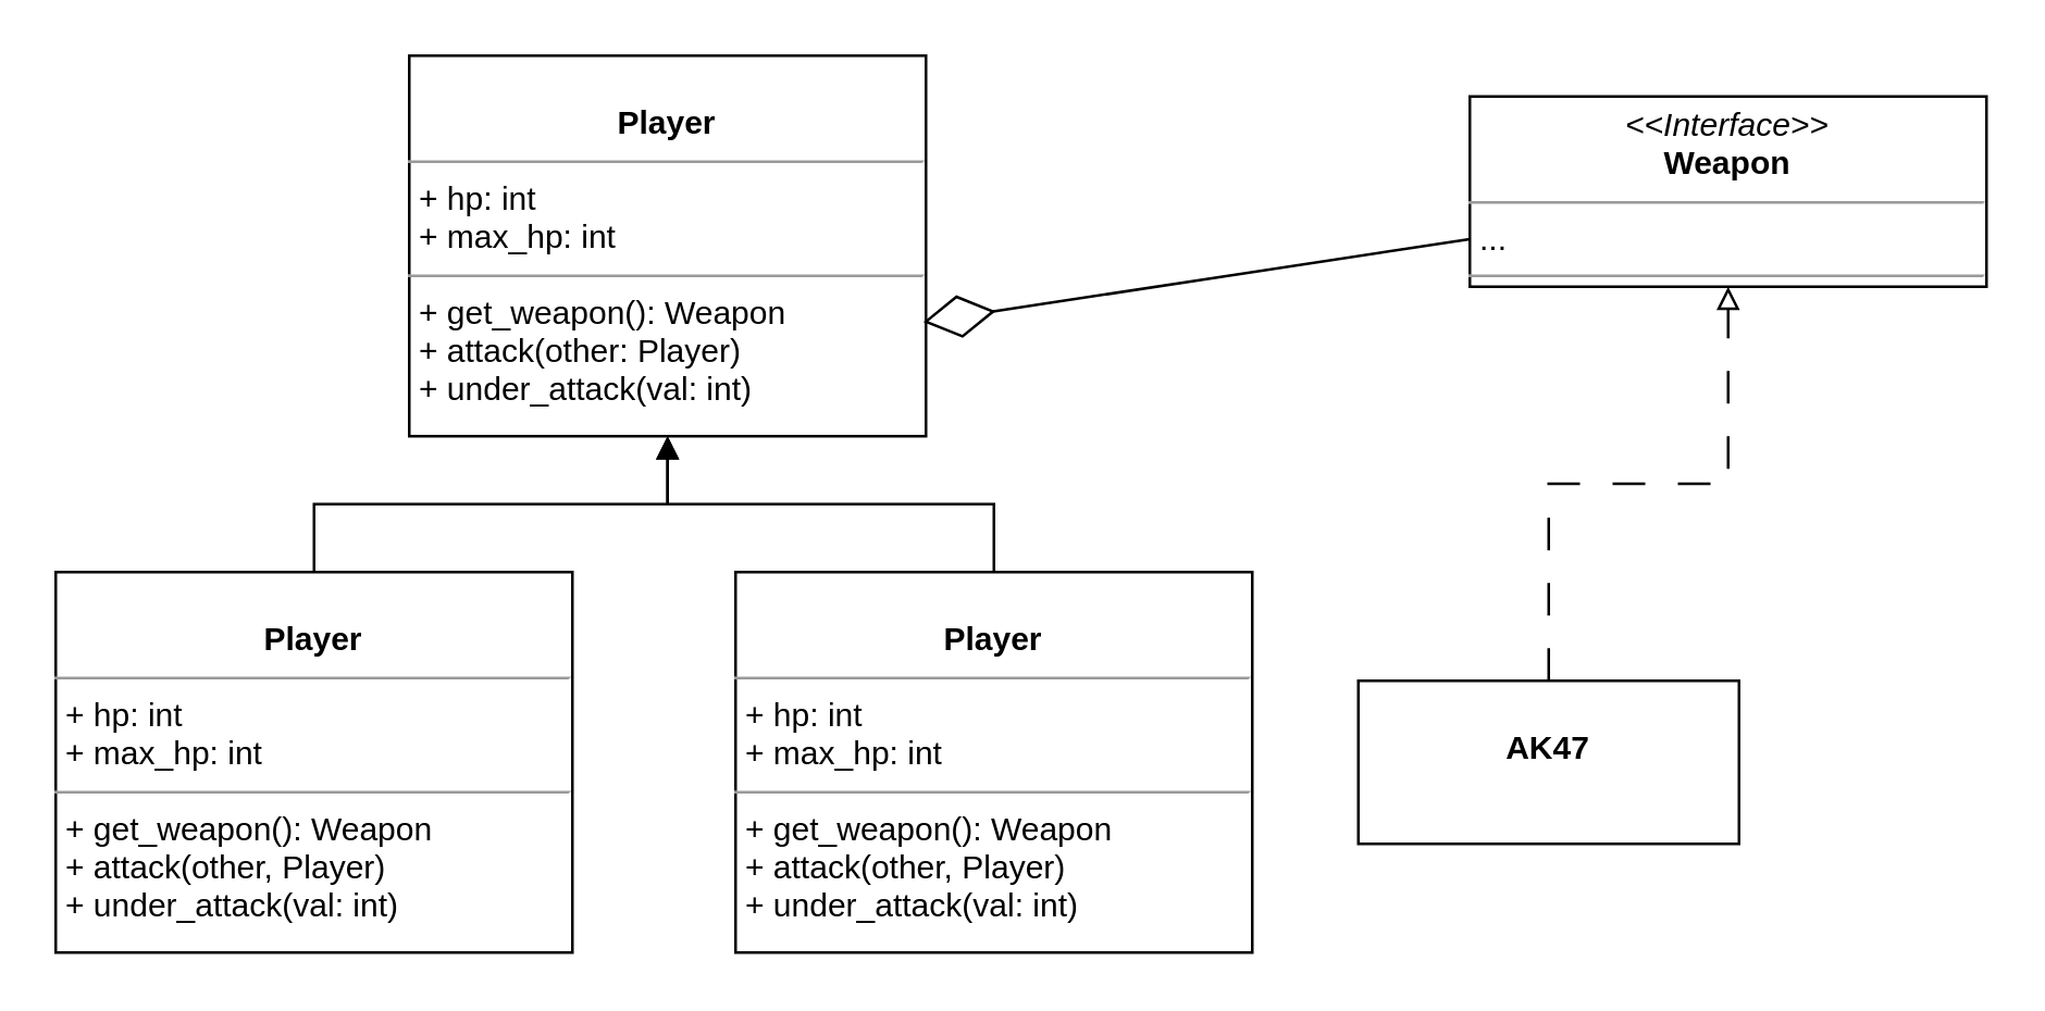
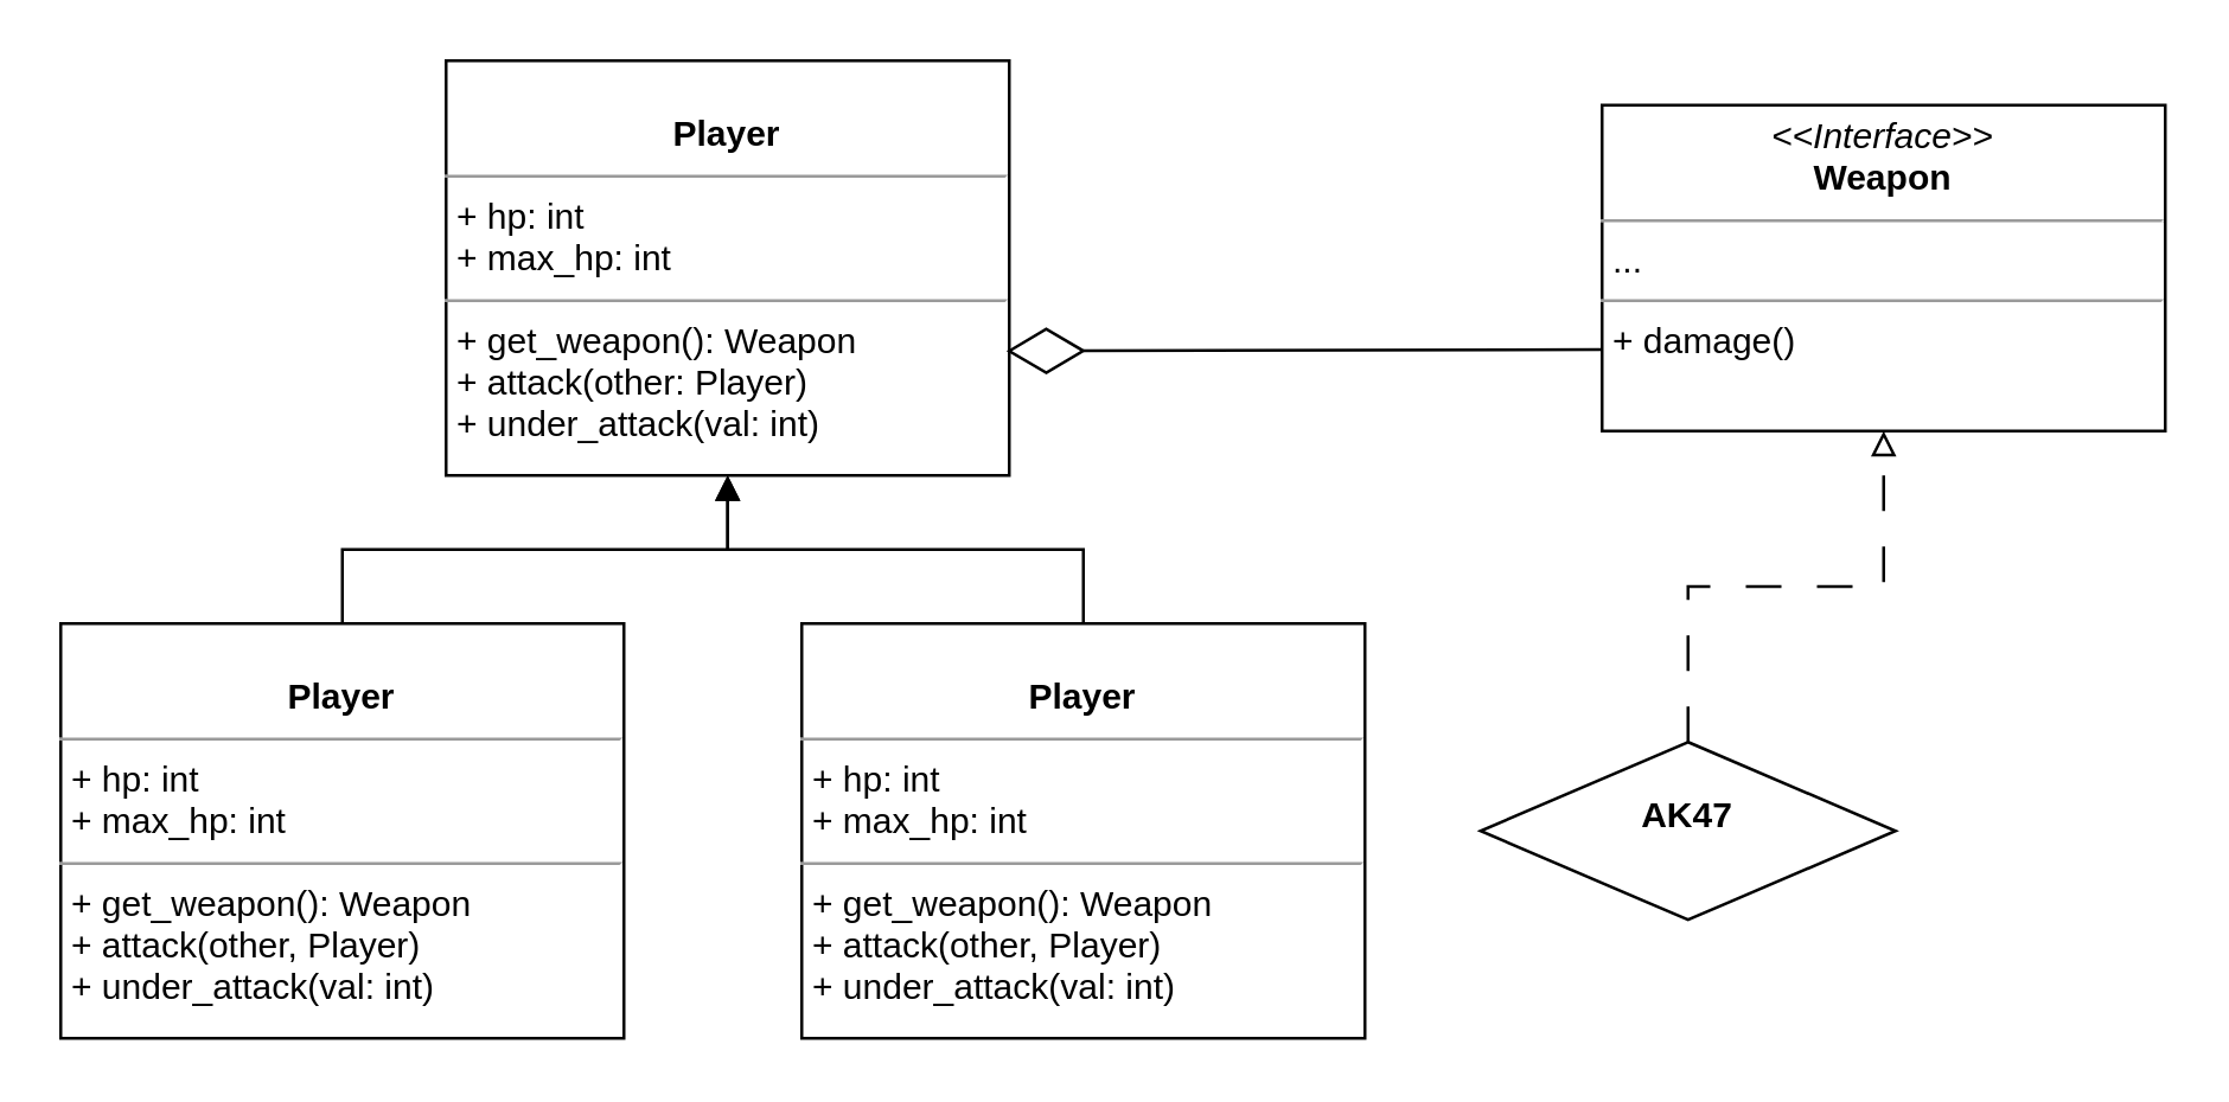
  <mxCell id="0" />
  <mxCell id="1" parent="0" />
  <mxCell id="2" value="&lt;p style=&quot;margin:0px;margin-top:4px;text-align:center;&quot;&gt;&lt;br&gt;&lt;b&gt;Player&lt;/b&gt;&lt;/p&gt;&lt;hr size=&quot;1&quot;&gt;&lt;p style=&quot;margin:0px;margin-left:4px;&quot;&gt;+ hp: int&lt;br&gt;+ max_hp: int&lt;/p&gt;&lt;hr size=&quot;1&quot;&gt;&lt;p style=&quot;margin:0px;margin-left:4px;&quot;&gt;+ get_weapon(): Weapon&lt;br&gt;+ attack(other: Player)&lt;/p&gt;&lt;p style=&quot;margin:0px;margin-left:4px;&quot;&gt;+ under_attack(val: int)&lt;/p&gt;" style="verticalAlign=top;align=left;overflow=fill;fontSize=12;fontFamily=Helvetica;html=1;whiteSpace=wrap;" vertex="1" parent="1"><mxGeometry x="150" y="20" width="190" height="140" as="geometry" /></mxCell>
  <mxCell id="3" style="edgeStyle=orthogonalEdgeStyle;rounded=0;orthogonalLoop=1;jettySize=auto;html=1;exitX=0.5;exitY=0;exitDx=0;exitDy=0;entryX=0.5;entryY=1;entryDx=0;entryDy=0;endArrow=block;endFill=1;" edge="1" parent="1" source="4" target="2"><mxGeometry relative="1" as="geometry" /></mxCell>
  <mxCell id="4" value="&lt;p style=&quot;margin:0px;margin-top:4px;text-align:center;&quot;&gt;&lt;br&gt;&lt;b&gt;Player&lt;/b&gt;&lt;/p&gt;&lt;hr size=&quot;1&quot;&gt;&lt;p style=&quot;margin:0px;margin-left:4px;&quot;&gt;+ hp: int&lt;br&gt;+ max_hp: int&lt;/p&gt;&lt;hr size=&quot;1&quot;&gt;&lt;p style=&quot;margin:0px;margin-left:4px;&quot;&gt;+ get_weapon(): Weapon&lt;br&gt;+ attack(other, Player)&lt;/p&gt;&lt;p style=&quot;margin:0px;margin-left:4px;&quot;&gt;+ under_attack(val: int)&lt;/p&gt;" style="verticalAlign=top;align=left;overflow=fill;fontSize=12;fontFamily=Helvetica;html=1;whiteSpace=wrap;" vertex="1" parent="1"><mxGeometry x="270" y="210" width="190" height="140" as="geometry" /></mxCell>
  <mxCell id="5" style="edgeStyle=orthogonalEdgeStyle;rounded=0;orthogonalLoop=1;jettySize=auto;html=1;exitX=0.5;exitY=0;exitDx=0;exitDy=0;entryX=0.5;entryY=1;entryDx=0;entryDy=0;endArrow=block;endFill=1;" edge="1" parent="1" source="6" target="2"><mxGeometry relative="1" as="geometry" /></mxCell>
  <mxCell id="6" value="&lt;p style=&quot;margin:0px;margin-top:4px;text-align:center;&quot;&gt;&lt;br&gt;&lt;b&gt;Player&lt;/b&gt;&lt;/p&gt;&lt;hr size=&quot;1&quot;&gt;&lt;p style=&quot;margin:0px;margin-left:4px;&quot;&gt;+ hp: int&lt;br&gt;+ max_hp: int&lt;/p&gt;&lt;hr size=&quot;1&quot;&gt;&lt;p style=&quot;margin:0px;margin-left:4px;&quot;&gt;+ get_weapon(): Weapon&lt;br&gt;+ attack(other, Player)&lt;/p&gt;&lt;p style=&quot;margin:0px;margin-left:4px;&quot;&gt;+ under_attack(val: int)&lt;/p&gt;" style="verticalAlign=top;align=left;overflow=fill;fontSize=12;fontFamily=Helvetica;html=1;whiteSpace=wrap;" vertex="1" parent="1"><mxGeometry x="20" y="210" width="190" height="140" as="geometry" /></mxCell>
- <mxCell id="7" value="&lt;p style=&quot;margin:0px;margin-top:4px;text-align:center;&quot;&gt;&lt;i&gt;&amp;lt;&amp;lt;Interface&amp;gt;&amp;gt;&lt;/i&gt;&lt;br&gt;&lt;b&gt;Weapon&lt;/b&gt;&lt;/p&gt;&lt;hr size=&quot;1&quot;&gt;&lt;p style=&quot;margin:0px;margin-left:4px;&quot;&gt;...&lt;/p&gt;&lt;hr size=&quot;1&quot;&gt;&lt;p style=&quot;margin:0px;margin-left:4px;&quot;&gt;+ damage()&lt;br&gt;&lt;/p&gt;" style="verticalAlign=top;align=left;overflow=fill;fontSize=12;fontFamily=Helvetica;html=1;whiteSpace=wrap;" vertex="1" parent="1"><mxGeometry x="540" y="35" width="190" height="70" as="geometry" /></mxCell>
+ <mxCell id="7" value="&lt;p style=&quot;margin:0px;margin-top:4px;text-align:center;&quot;&gt;&lt;i&gt;&amp;lt;&amp;lt;Interface&amp;gt;&amp;gt;&lt;/i&gt;&lt;br&gt;&lt;b&gt;Weapon&lt;/b&gt;&lt;/p&gt;&lt;hr size=&quot;1&quot;&gt;&lt;p style=&quot;margin:0px;margin-left:4px;&quot;&gt;...&lt;/p&gt;&lt;hr size=&quot;1&quot;&gt;&lt;p style=&quot;margin:0px;margin-left:4px;&quot;&gt;+ damage()&lt;br&gt;&lt;/p&gt;" style="verticalAlign=top;align=left;overflow=fill;fontSize=12;fontFamily=Helvetica;html=1;whiteSpace=wrap;" vertex="1" parent="1"><mxGeometry x="540" y="35" width="190" height="110" as="geometry" /></mxCell>
  <mxCell id="8" style="edgeStyle=orthogonalEdgeStyle;rounded=0;orthogonalLoop=1;jettySize=auto;html=1;exitX=0.5;exitY=0;exitDx=0;exitDy=0;entryX=0.5;entryY=1;entryDx=0;entryDy=0;dashed=1;endArrow=block;endFill=0;dashPattern=12 12;" edge="1" parent="1" source="9" target="7"><mxGeometry relative="1" as="geometry" /></mxCell>
- <mxCell id="9" value="&lt;p style=&quot;margin:0px;margin-top:4px;text-align:center;&quot;&gt;&lt;br&gt;&lt;b&gt;AK47&lt;/b&gt;&lt;/p&gt;" style="verticalAlign=top;align=left;overflow=fill;fontSize=12;fontFamily=Helvetica;html=1;whiteSpace=wrap;" vertex="1" parent="1"><mxGeometry x="499" y="250" width="140" height="60" as="geometry" /></mxCell>
+ <mxCell id="9" value="&lt;p style=&quot;margin:0px;margin-top:4px;text-align:center;&quot;&gt;&lt;br&gt;&lt;b&gt;AK47&lt;/b&gt;&lt;/p&gt;" style="rhombus;verticalAlign=top;align=left;overflow=fill;fontSize=12;fontFamily=Helvetica;html=1;whiteSpace=wrap;" vertex="1" parent="1"><mxGeometry x="499" y="250" width="140" height="60" as="geometry" /></mxCell>
  <mxCell id="10" value="" style="endArrow=diamondThin;endFill=0;endSize=24;html=1;rounded=0;exitX=0;exitY=0.75;exitDx=0;exitDy=0;" edge="1" parent="1" source="7"><mxGeometry width="160" relative="1" as="geometry"><mxPoint x="869" y="40" as="sourcePoint" /><mxPoint x="339" y="118" as="targetPoint" /></mxGeometry></mxCell>
